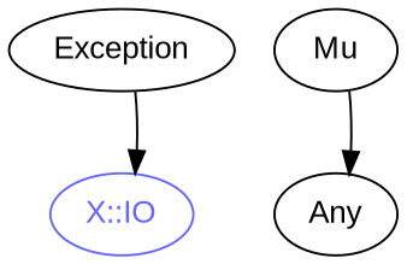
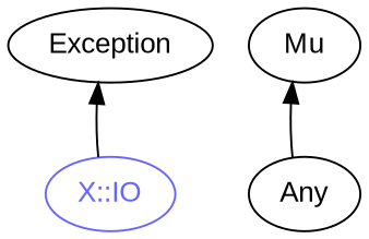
  digraph {
    fontname="Liberation Sans"
    rankdir=BT
    splines=polyline
    node [color="#000000" fontcolor="#000000" fontname="Liberation Sans"]
    edge [color="#000000" fontname="Liberation Sans"]
    "X::IO" [color="#6666FF" fontcolor="#6666FF"]
    Exception
    Any
    Mu
-   Exception -> "X::IO"
-   Mu -> Any
+   "X::IO" -> Exception
+   Any -> Mu
  }
